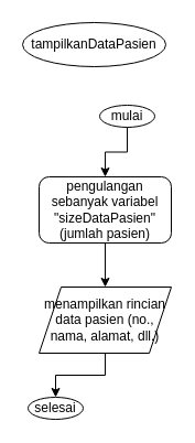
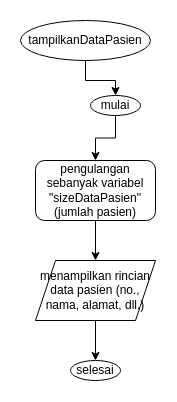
  <mxCell id="0" />
  <mxCell id="1" parent="0" />
+ <mxCell id="2" value="" style="edgeStyle=orthogonalEdgeStyle;rounded=0;orthogonalLoop=1;jettySize=auto;html=1;" edge="1" parent="1" source="3" target="5"><mxGeometry relative="1" as="geometry" /></mxCell>
  <mxCell id="3" value="tampilkanDataPasien" style="ellipse;whiteSpace=wrap;html=1;" vertex="1" parent="1"><mxGeometry x="20" y="20" width="130" height="40" as="geometry" /></mxCell>
  <mxCell id="4" value="" style="edgeStyle=orthogonalEdgeStyle;rounded=0;orthogonalLoop=1;jettySize=auto;html=1;" edge="1" parent="1" source="5" target="8"><mxGeometry relative="1" as="geometry" /></mxCell>
  <mxCell id="5" value="mulai" style="ellipse;whiteSpace=wrap;html=1;" vertex="1" parent="1"><mxGeometry x="90" y="95" width="50" height="20" as="geometry" /></mxCell>
- <mxCell id="6" value="selesai" style="ellipse;whiteSpace=wrap;html=1;" vertex="1" parent="1"><mxGeometry x="25" y="360" width="50" height="20" as="geometry" /></mxCell>
+ <mxCell id="6" value="selesai" style="ellipse;whiteSpace=wrap;html=1;" vertex="1" parent="1"><mxGeometry x="70" y="360" width="50" height="20" as="geometry" /></mxCell>
  <mxCell id="7" value="" style="edgeStyle=orthogonalEdgeStyle;rounded=0;orthogonalLoop=1;jettySize=auto;html=1;" edge="1" parent="1" source="8" target="10"><mxGeometry relative="1" as="geometry" /></mxCell>
  <mxCell id="8" value="pengulangan sebanyak variabel &quot;sizeDataPasien&quot; (jumlah pasien)" style="rounded=1;whiteSpace=wrap;html=1;" vertex="1" parent="1"><mxGeometry x="35" y="160" width="120" height="60" as="geometry" /></mxCell>
  <mxCell id="9" value="" style="edgeStyle=orthogonalEdgeStyle;rounded=0;orthogonalLoop=1;jettySize=auto;html=1;" edge="1" parent="1" source="10" target="6"><mxGeometry relative="1" as="geometry" /></mxCell>
  <mxCell id="10" value="menampilkan rincian data pasien (no., nama, alamat, dll.)" style="shape=parallelogram;perimeter=parallelogramPerimeter;whiteSpace=wrap;html=1;fixedSize=1;" vertex="1" parent="1"><mxGeometry x="35" y="260" width="120" height="60" as="geometry" /></mxCell>
